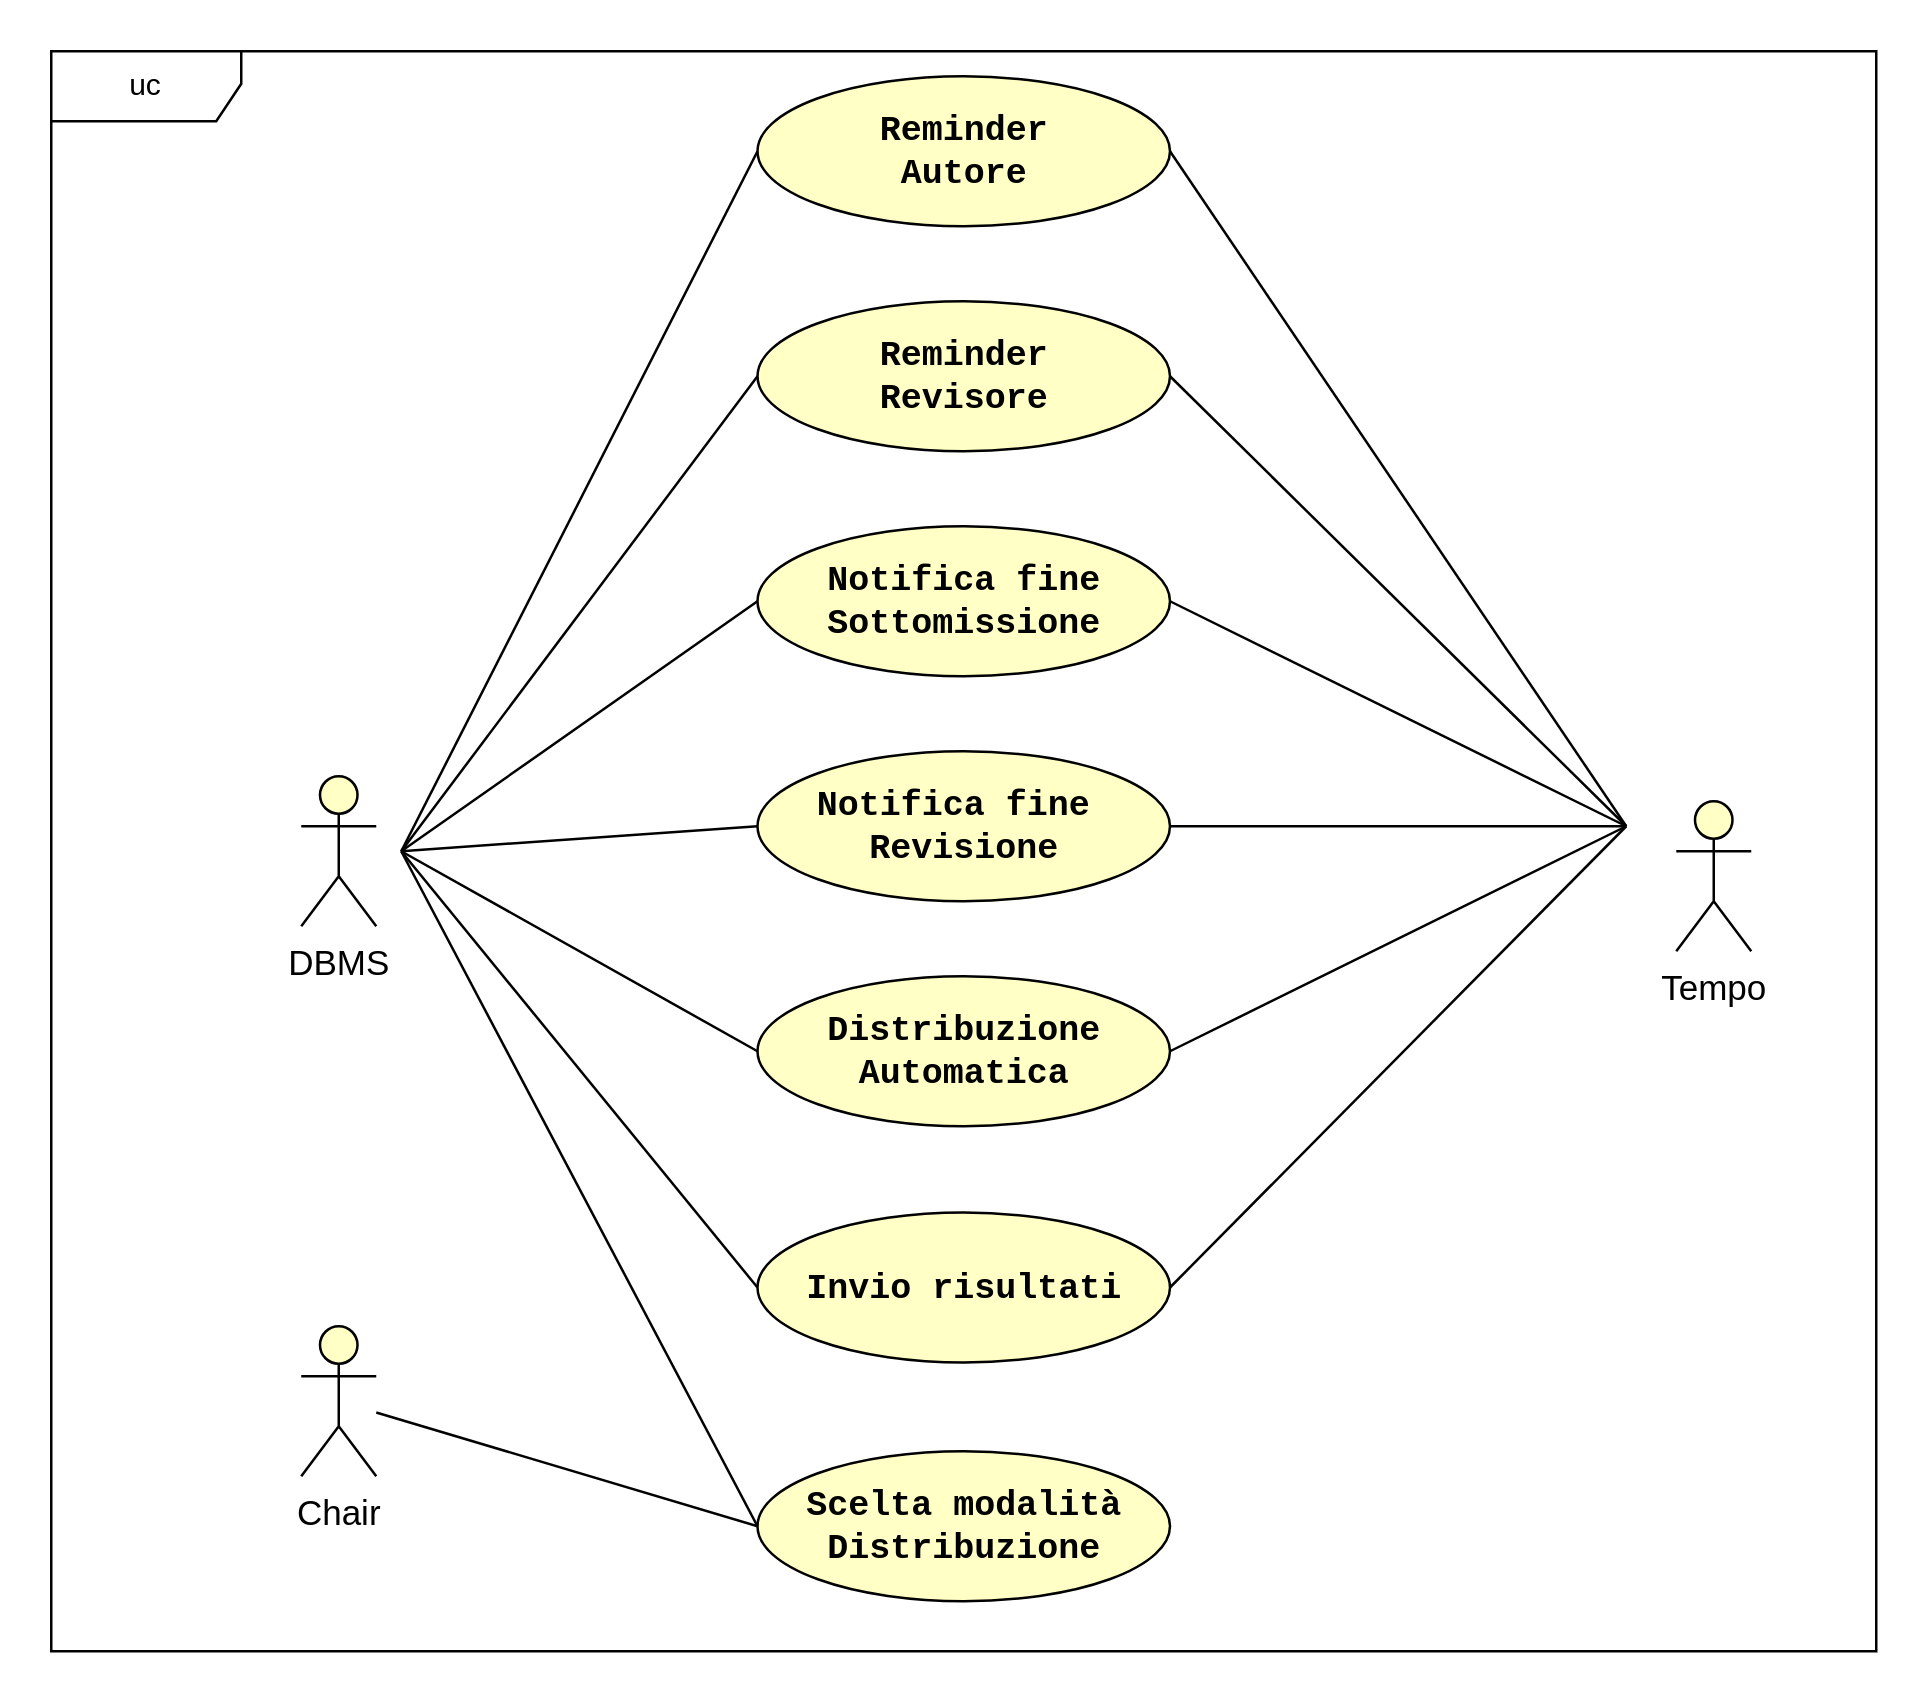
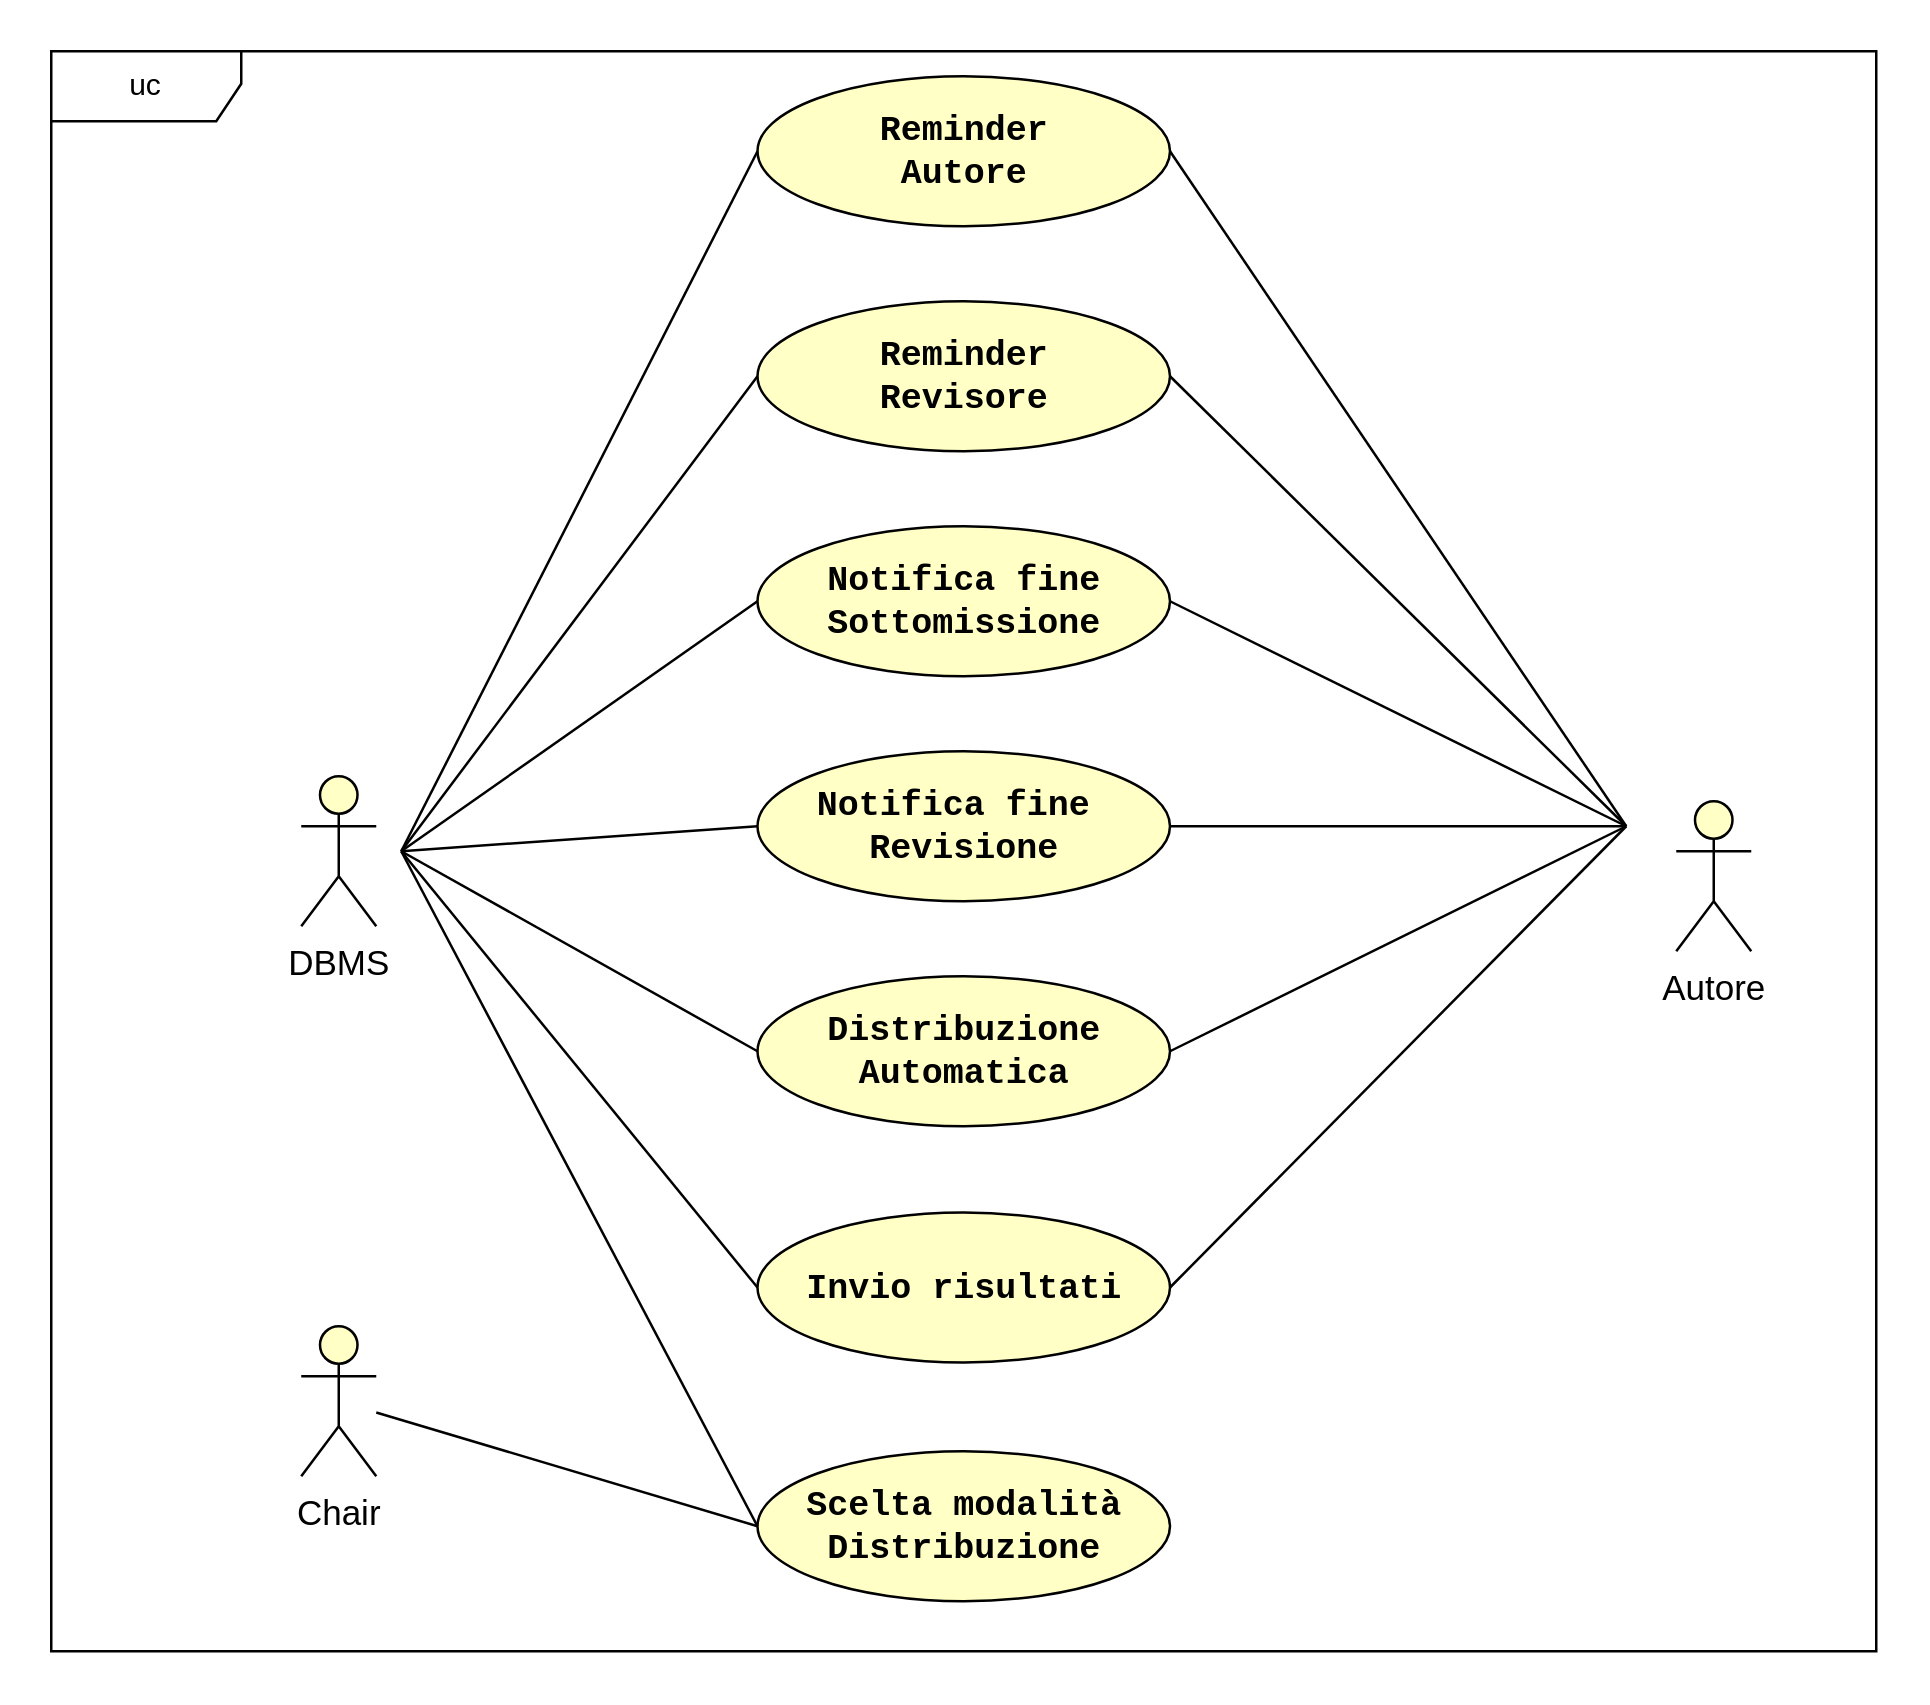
  <mxCell id="0" />
  <mxCell id="1" parent="0" />
  <mxCell id="2" value="&lt;font style=&quot;color: light-dark(rgb(0, 0, 0), rgb(0, 0, 0)); font-size: 14px;&quot;&gt;Chair&lt;/font&gt;" style="shape=umlActor;verticalLabelPosition=bottom;verticalAlign=top;html=1;outlineConnect=0;strokeColor=light-dark(#000000,#000000);fillColor=light-dark(#FFFFC6,#FDF89C);" parent="1" vertex="1"><mxGeometry x="120" y="530" width="30" height="60" as="geometry" /></mxCell>
  <mxCell id="3" value="&lt;font style=&quot;color: light-dark(rgb(0, 0, 0), rgb(0, 0, 0)); font-size: 14px;&quot;&gt;DBMS&lt;/font&gt;" style="shape=umlActor;verticalLabelPosition=bottom;verticalAlign=top;html=1;outlineConnect=0;strokeColor=light-dark(#000000,#000000);fillColor=light-dark(#FFFFC6,#FDF89C);" parent="1" vertex="1"><mxGeometry x="120" y="310" width="30" height="60" as="geometry" /></mxCell>
  <mxCell id="4" value="&lt;font style=&quot;color: light-dark(rgb(0, 0, 0), rgb(9, 9, 9));&quot; face=&quot;Courier New&quot;&gt;&lt;span style=&quot;font-size: 14px;&quot;&gt;&lt;b style=&quot;&quot;&gt;Reminder&lt;/b&gt;&lt;/span&gt;&lt;/font&gt;&lt;div&gt;&lt;font style=&quot;color: light-dark(rgb(0, 0, 0), rgb(9, 9, 9));&quot; face=&quot;Courier New&quot;&gt;&lt;span style=&quot;font-size: 14px;&quot;&gt;&lt;b style=&quot;&quot;&gt;Revisore&lt;/b&gt;&lt;/span&gt;&lt;/font&gt;&lt;/div&gt;" style="ellipse;whiteSpace=wrap;html=1;fillColor=light-dark(#FFFFC6,#FDF89C);strokeColor=light-dark(#000000,#000000);gradientColor=none;" parent="1" vertex="1"><mxGeometry x="302.5" y="120" width="165" height="60" as="geometry" /></mxCell>
  <mxCell id="5" value="&lt;font style=&quot;color: light-dark(rgb(0, 0, 0), rgb(9, 9, 9));&quot; face=&quot;Courier New&quot;&gt;&lt;span style=&quot;font-size: 14px;&quot;&gt;&lt;b style=&quot;&quot;&gt;Reminder&lt;/b&gt;&lt;/span&gt;&lt;/font&gt;&lt;div&gt;&lt;font style=&quot;color: light-dark(rgb(0, 0, 0), rgb(9, 9, 9));&quot; face=&quot;Courier New&quot;&gt;&lt;span style=&quot;font-size: 14px;&quot;&gt;&lt;b style=&quot;&quot;&gt;Autore&lt;/b&gt;&lt;/span&gt;&lt;/font&gt;&lt;/div&gt;" style="ellipse;whiteSpace=wrap;html=1;fillColor=light-dark(#FFFFC6,#FDF89C);strokeColor=light-dark(#000000,#000000);" parent="1" vertex="1"><mxGeometry x="302.5" y="30" width="165" height="60" as="geometry" /></mxCell>
  <mxCell id="6" value="&lt;font style=&quot;color: light-dark(rgb(0, 0, 0), rgb(9, 9, 9));&quot; face=&quot;Courier New&quot;&gt;&lt;span style=&quot;font-size: 14px;&quot;&gt;&lt;b style=&quot;&quot;&gt;Notifica fine Sottomissione&lt;/b&gt;&lt;/span&gt;&lt;/font&gt;" style="ellipse;whiteSpace=wrap;html=1;fillColor=light-dark(#FFFFC6,#FDF89C);strokeColor=light-dark(#000000,#000000);" parent="1" vertex="1"><mxGeometry x="302.5" y="210" width="165" height="60" as="geometry" /></mxCell>
  <mxCell id="7" value="&lt;font face=&quot;Courier New&quot; style=&quot;color: light-dark(rgb(0, 0, 0), rgb(9, 9, 9)); font-size: 14px;&quot;&gt;&lt;b&gt;Notifica fine&amp;nbsp;&lt;/b&gt;&lt;/font&gt;&lt;div&gt;&lt;font face=&quot;Courier New&quot; style=&quot;color: light-dark(rgb(0, 0, 0), rgb(9, 9, 9)); font-size: 14px;&quot;&gt;&lt;b&gt;Revisione&lt;/b&gt;&lt;/font&gt;&lt;/div&gt;" style="ellipse;whiteSpace=wrap;html=1;fillColor=light-dark(#FFFFC6,#FDF89C);strokeColor=light-dark(#000000,#000000);" parent="1" vertex="1"><mxGeometry x="302.5" y="300" width="165" height="60" as="geometry" /></mxCell>
  <mxCell id="8" value="&lt;font face=&quot;Courier New&quot; style=&quot;color: light-dark(rgb(0, 0, 0), rgb(9, 9, 9)); font-size: 14px;&quot;&gt;&lt;b style=&quot;&quot;&gt;Scelta modalità Distribuzione&lt;/b&gt;&lt;/font&gt;" style="ellipse;whiteSpace=wrap;html=1;fillColor=light-dark(#FFFFC6,#FDF89C);strokeColor=light-dark(#000000,#000000);" parent="1" vertex="1"><mxGeometry x="302.5" y="580" width="165" height="60" as="geometry" /></mxCell>
  <mxCell id="9" value="&lt;font face=&quot;Courier New&quot; style=&quot;color: light-dark(rgb(0, 0, 0), rgb(9, 9, 9)); font-size: 14px;&quot;&gt;&lt;b&gt;Distribuzione&lt;/b&gt;&lt;/font&gt;&lt;div&gt;&lt;font face=&quot;Courier New&quot; style=&quot;color: light-dark(rgb(0, 0, 0), rgb(9, 9, 9)); font-size: 14px;&quot;&gt;&lt;b&gt;Automatica&lt;/b&gt;&lt;/font&gt;&lt;/div&gt;" style="ellipse;whiteSpace=wrap;html=1;fillColor=light-dark(#FFFFC6,#FDF89C);strokeColor=light-dark(#000000,#000000);" parent="1" vertex="1"><mxGeometry x="302.5" y="390" width="165" height="60" as="geometry" /></mxCell>
  <mxCell id="10" value="&lt;font face=&quot;Courier New&quot; style=&quot;color: light-dark(rgb(0, 0, 0), rgb(9, 9, 9)); font-size: 14px;&quot;&gt;&lt;b style=&quot;&quot;&gt;Invio risultati&lt;/b&gt;&lt;/font&gt;" style="ellipse;whiteSpace=wrap;html=1;fillColor=light-dark(#FFFFC6,#FDF89C);strokeColor=light-dark(#000000,#000000);" parent="1" vertex="1"><mxGeometry x="302.5" y="484.5" width="165" height="60" as="geometry" /></mxCell>
  <mxCell id="11" value="uc" style="shape=umlFrame;whiteSpace=wrap;html=1;pointerEvents=0;strokeColor=light-dark(#000000,#000000);width=76;height=28;" parent="1" vertex="1"><mxGeometry x="20" y="20" width="730" height="640" as="geometry" /></mxCell>
  <mxCell id="12" value="" style="endArrow=none;html=1;rounded=0;strokeColor=light-dark(#000000,#000000);endFill=0;strokeWidth=1;startSize=6;jumpSize=6;targetPerimeterSpacing=0;endSize=6;entryX=0;entryY=0.5;entryDx=0;entryDy=0;startFill=0;" parent="1" source="2" target="8" edge="1"><mxGeometry width="50" height="50" relative="1" as="geometry"><mxPoint x="140" y="330" as="sourcePoint" /><mxPoint x="313" y="340" as="targetPoint" /><Array as="points" /></mxGeometry></mxCell>
  <mxCell id="13" value="" style="endArrow=none;html=1;rounded=0;strokeColor=light-dark(#000000,#000000);endFill=0;strokeWidth=1;startSize=6;jumpSize=6;targetPerimeterSpacing=0;endSize=6;entryX=1;entryY=0.5;entryDx=0;entryDy=0;startFill=0;" parent="1" target="5" edge="1"><mxGeometry width="50" height="50" relative="1" as="geometry"><mxPoint x="650" y="330" as="sourcePoint" /><mxPoint x="313" y="70" as="targetPoint" /><Array as="points" /></mxGeometry></mxCell>
  <mxCell id="14" value="" style="endArrow=none;html=1;rounded=0;strokeColor=light-dark(#000000,#000000);endFill=0;strokeWidth=1;startSize=6;jumpSize=6;targetPerimeterSpacing=0;endSize=6;entryX=1;entryY=0.5;entryDx=0;entryDy=0;startFill=0;" parent="1" target="4" edge="1"><mxGeometry width="50" height="50" relative="1" as="geometry"><mxPoint x="650" y="330" as="sourcePoint" /><mxPoint x="478" y="70" as="targetPoint" /><Array as="points" /></mxGeometry></mxCell>
  <mxCell id="15" value="" style="endArrow=none;html=1;rounded=0;strokeColor=light-dark(#000000,#000000);endFill=0;strokeWidth=1;startSize=6;jumpSize=6;targetPerimeterSpacing=0;endSize=6;entryX=1;entryY=0.5;entryDx=0;entryDy=0;startFill=0;" parent="1" target="6" edge="1"><mxGeometry width="50" height="50" relative="1" as="geometry"><mxPoint x="650" y="330" as="sourcePoint" /><mxPoint x="478" y="160" as="targetPoint" /><Array as="points" /></mxGeometry></mxCell>
  <mxCell id="16" value="" style="endArrow=none;html=1;rounded=0;strokeColor=light-dark(#000000,#000000);endFill=0;strokeWidth=1;startSize=6;jumpSize=6;targetPerimeterSpacing=0;endSize=6;entryX=1;entryY=0.5;entryDx=0;entryDy=0;startFill=0;" parent="1" target="7" edge="1"><mxGeometry width="50" height="50" relative="1" as="geometry"><mxPoint x="650" y="330" as="sourcePoint" /><mxPoint x="478" y="250" as="targetPoint" /><Array as="points" /></mxGeometry></mxCell>
  <mxCell id="17" value="" style="endArrow=none;html=1;rounded=0;strokeColor=light-dark(#000000,#000000);endFill=0;strokeWidth=1;startSize=6;jumpSize=6;targetPerimeterSpacing=0;endSize=6;entryX=1;entryY=0.5;entryDx=0;entryDy=0;startFill=0;" parent="1" target="9" edge="1"><mxGeometry width="50" height="50" relative="1" as="geometry"><mxPoint x="650" y="330" as="sourcePoint" /><mxPoint x="478" y="430" as="targetPoint" /><Array as="points" /></mxGeometry></mxCell>
  <mxCell id="18" value="" style="endArrow=none;html=1;rounded=0;strokeColor=light-dark(#000000,#000000);endFill=0;strokeWidth=1;startSize=6;jumpSize=6;targetPerimeterSpacing=0;endSize=6;entryX=1;entryY=0.5;entryDx=0;entryDy=0;startFill=0;" parent="1" target="10" edge="1"><mxGeometry width="50" height="50" relative="1" as="geometry"><mxPoint x="650" y="330" as="sourcePoint" /><mxPoint x="478" y="525" as="targetPoint" /><Array as="points" /></mxGeometry></mxCell>
- <mxCell id="19" value="&lt;font style=&quot;color: light-dark(rgb(0, 0, 0), rgb(0, 0, 0)); font-size: 14px;&quot;&gt;Tempo&lt;/font&gt;" style="shape=umlActor;verticalLabelPosition=bottom;verticalAlign=top;html=1;outlineConnect=0;strokeColor=light-dark(#000000,#000000);fillColor=light-dark(#FFFFC6,#FDF89C);" parent="1" vertex="1"><mxGeometry x="670" y="320" width="30" height="60" as="geometry" /></mxCell>
+ <mxCell id="19" value="&lt;font style=&quot;color: light-dark(rgb(0, 0, 0), rgb(0, 0, 0)); font-size: 14px;&quot;&gt;Autore&lt;/font&gt;" style="shape=umlActor;verticalLabelPosition=bottom;verticalAlign=top;html=1;outlineConnect=0;strokeColor=light-dark(#000000,#000000);fillColor=light-dark(#FFFFC6,#FDF89C);" parent="1" vertex="1"><mxGeometry x="670" y="320" width="30" height="60" as="geometry" /></mxCell>
  <mxCell id="20" value="" style="endArrow=none;html=1;rounded=0;strokeColor=light-dark(#000000,#000000);endFill=0;strokeWidth=1;startSize=6;jumpSize=6;targetPerimeterSpacing=0;endSize=6;entryX=0;entryY=0.5;entryDx=0;entryDy=0;startFill=0;" parent="1" target="10" edge="1"><mxGeometry width="50" height="50" relative="1" as="geometry"><mxPoint x="160" y="340" as="sourcePoint" /><mxPoint x="313" y="620" as="targetPoint" /><Array as="points" /></mxGeometry></mxCell>
  <mxCell id="21" value="" style="endArrow=none;html=1;rounded=0;strokeColor=light-dark(#000000,#000000);endFill=0;strokeWidth=1;startSize=6;jumpSize=6;targetPerimeterSpacing=0;endSize=6;entryX=0;entryY=0.5;entryDx=0;entryDy=0;startFill=0;" parent="1" target="9" edge="1"><mxGeometry width="50" height="50" relative="1" as="geometry"><mxPoint x="160" y="340" as="sourcePoint" /><mxPoint x="313" y="525" as="targetPoint" /><Array as="points" /></mxGeometry></mxCell>
  <mxCell id="22" value="" style="endArrow=none;html=1;rounded=0;strokeColor=light-dark(#000000,#000000);endFill=0;strokeWidth=1;startSize=6;jumpSize=6;targetPerimeterSpacing=0;endSize=6;startFill=0;entryX=0;entryY=0.5;entryDx=0;entryDy=0;" parent="1" target="8" edge="1"><mxGeometry width="50" height="50" relative="1" as="geometry"><mxPoint x="160" y="340" as="sourcePoint" /><mxPoint x="302.5" y="590" as="targetPoint" /><Array as="points" /></mxGeometry></mxCell>
  <mxCell id="23" value="" style="endArrow=none;html=1;rounded=0;strokeColor=light-dark(#000000,#000000);endFill=0;strokeWidth=1;startSize=6;jumpSize=6;targetPerimeterSpacing=0;endSize=6;startFill=0;entryX=0;entryY=0.5;entryDx=0;entryDy=0;" parent="1" target="7" edge="1"><mxGeometry width="50" height="50" relative="1" as="geometry"><mxPoint x="160" y="340" as="sourcePoint" /><mxPoint x="310" y="620" as="targetPoint" /><Array as="points" /></mxGeometry></mxCell>
  <mxCell id="24" value="" style="endArrow=none;html=1;rounded=0;strokeColor=light-dark(#000000,#000000);endFill=0;strokeWidth=1;startSize=6;jumpSize=6;targetPerimeterSpacing=0;endSize=6;startFill=0;entryX=0;entryY=0.5;entryDx=0;entryDy=0;" parent="1" target="6" edge="1"><mxGeometry width="50" height="50" relative="1" as="geometry"><mxPoint x="160" y="340" as="sourcePoint" /><mxPoint x="313" y="340" as="targetPoint" /><Array as="points" /></mxGeometry></mxCell>
  <mxCell id="25" value="" style="endArrow=none;html=1;rounded=0;strokeColor=light-dark(#000000,#000000);endFill=0;strokeWidth=1;startSize=6;jumpSize=6;targetPerimeterSpacing=0;endSize=6;startFill=0;entryX=0;entryY=0.5;entryDx=0;entryDy=0;" parent="1" target="4" edge="1"><mxGeometry width="50" height="50" relative="1" as="geometry"><mxPoint x="160" y="340" as="sourcePoint" /><mxPoint x="313" y="250" as="targetPoint" /><Array as="points" /></mxGeometry></mxCell>
  <mxCell id="26" value="" style="endArrow=none;html=1;rounded=0;strokeColor=light-dark(#000000,#000000);endFill=0;strokeWidth=1;startSize=6;jumpSize=6;targetPerimeterSpacing=0;endSize=6;startFill=0;entryX=0;entryY=0.5;entryDx=0;entryDy=0;" parent="1" target="5" edge="1"><mxGeometry width="50" height="50" relative="1" as="geometry"><mxPoint x="160" y="340" as="sourcePoint" /><mxPoint x="313" y="160" as="targetPoint" /><Array as="points" /></mxGeometry></mxCell>
